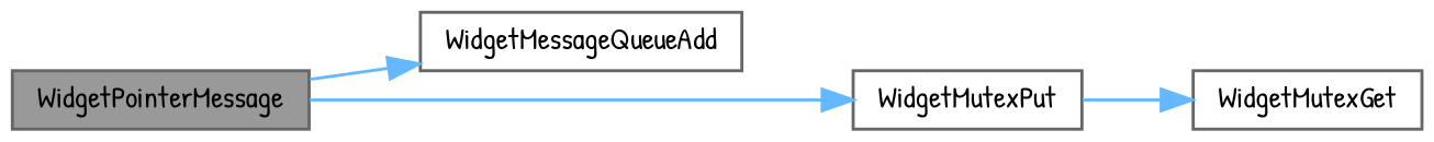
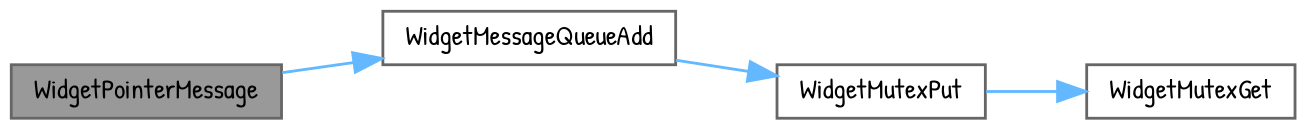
  digraph {
    fontname="Patrick Hand"
    rankdir=LR
    node [color=grey40 fillcolor=white fontname="Patrick Hand" fontsize=10 shape=box style=filled]
    edge [color=steelblue1 fontname="Patrick Hand" fontsize=10 labelfontname=Helvetica labelfontsize=10 style=solid]
    n1 [color=gray40 fillcolor=grey60 fontcolor=black height=0.2 label=WidgetPointerMessage width=0.4]
    n2 [height=0.2 label=WidgetMessageQueueAdd width=0.4]
    n3 [height=0.2 label=WidgetMutexPut width=0.4]
    n4 [height=0.2 label=WidgetMutexGet width=0.4]
    n1 -> n2
-   n1 -> n3
+   n2 -> n3
    n3 -> n4
  }
